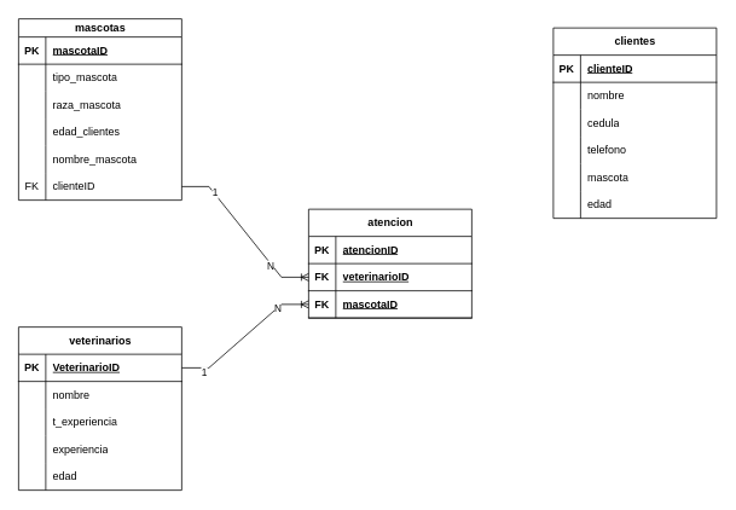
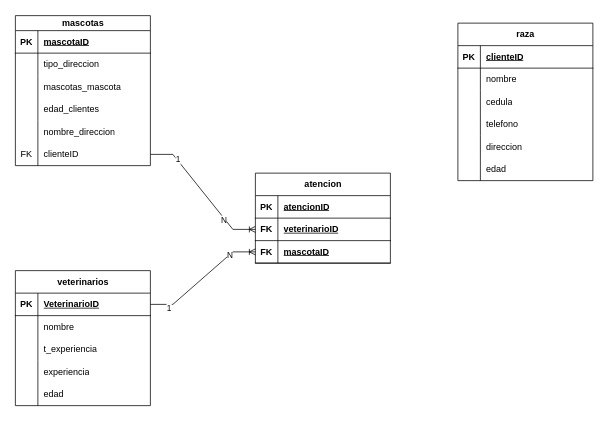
  <mxCell id="0" />
  <mxCell id="1" parent="0" />
  <mxCell id="2" value="mascotas" style="shape=table;startSize=20;container=1;collapsible=1;childLayout=tableLayout;fixedRows=1;rowLines=0;fontStyle=1;align=center;resizeLast=1;html=1;" parent="1" vertex="1"><mxGeometry y="20" width="180" height="200" as="geometry" x="20" /></mxCell>
  <mxCell id="3" value="" style="shape=tableRow;horizontal=0;startSize=0;swimlaneHead=0;swimlaneBody=0;fillColor=none;collapsible=0;dropTarget=0;points=[[0,0.5],[1,0.5]];portConstraint=eastwest;top=0;left=0;right=0;bottom=1;" parent="2" vertex="1"><mxGeometry y="20" width="180" height="30" as="geometry" /></mxCell>
  <mxCell id="4" value="PK" style="shape=partialRectangle;connectable=0;fillColor=none;top=0;left=0;bottom=0;right=0;fontStyle=1;overflow=hidden;whiteSpace=wrap;html=1;" parent="3" vertex="1"><mxGeometry width="30" height="30" as="geometry"><mxRectangle width="30" height="30" as="alternateBounds" /></mxGeometry></mxCell>
  <mxCell id="5" value="mascotaID" style="shape=partialRectangle;connectable=0;fillColor=none;top=0;left=0;bottom=0;right=0;align=left;spacingLeft=6;fontStyle=5;overflow=hidden;whiteSpace=wrap;html=1;" parent="3" vertex="1"><mxGeometry x="30" width="150" height="30" as="geometry"><mxRectangle width="150" height="30" as="alternateBounds" /></mxGeometry></mxCell>
  <mxCell id="6" value="" style="shape=tableRow;horizontal=0;startSize=0;swimlaneHead=0;swimlaneBody=0;fillColor=none;collapsible=0;dropTarget=0;points=[[0,0.5],[1,0.5]];portConstraint=eastwest;top=0;left=0;right=0;bottom=0;" parent="2" vertex="1"><mxGeometry y="50" width="180" height="30" as="geometry" /></mxCell>
  <mxCell id="7" value="" style="shape=partialRectangle;connectable=0;fillColor=none;top=0;left=0;bottom=0;right=0;editable=1;overflow=hidden;whiteSpace=wrap;html=1;" parent="6" vertex="1"><mxGeometry width="30" height="30" as="geometry"><mxRectangle width="30" height="30" as="alternateBounds" /></mxGeometry></mxCell>
- <mxCell id="8" value="tipo_mascota" style="shape=partialRectangle;connectable=0;fillColor=none;top=0;left=0;bottom=0;right=0;align=left;spacingLeft=6;overflow=hidden;whiteSpace=wrap;html=1;" parent="6" vertex="1"><mxGeometry x="30" width="150" height="30" as="geometry"><mxRectangle width="150" height="30" as="alternateBounds" /></mxGeometry></mxCell>
+ <mxCell id="8" value="tipo_direccion" style="shape=partialRectangle;connectable=0;fillColor=none;top=0;left=0;bottom=0;right=0;align=left;spacingLeft=6;overflow=hidden;whiteSpace=wrap;html=1;" parent="6" vertex="1"><mxGeometry x="30" width="150" height="30" as="geometry"><mxRectangle width="150" height="30" as="alternateBounds" /></mxGeometry></mxCell>
  <mxCell id="9" value="" style="shape=tableRow;horizontal=0;startSize=0;swimlaneHead=0;swimlaneBody=0;fillColor=none;collapsible=0;dropTarget=0;points=[[0,0.5],[1,0.5]];portConstraint=eastwest;top=0;left=0;right=0;bottom=0;" parent="2" vertex="1"><mxGeometry y="80" width="180" height="30" as="geometry" /></mxCell>
  <mxCell id="10" value="" style="shape=partialRectangle;connectable=0;fillColor=none;top=0;left=0;bottom=0;right=0;editable=1;overflow=hidden;whiteSpace=wrap;html=1;" parent="9" vertex="1"><mxGeometry width="30" height="30" as="geometry"><mxRectangle width="30" height="30" as="alternateBounds" /></mxGeometry></mxCell>
- <mxCell id="11" value="raza_mascota" style="shape=partialRectangle;connectable=0;fillColor=none;top=0;left=0;bottom=0;right=0;align=left;spacingLeft=6;overflow=hidden;whiteSpace=wrap;html=1;" parent="9" vertex="1"><mxGeometry x="30" width="150" height="30" as="geometry"><mxRectangle width="150" height="30" as="alternateBounds" /></mxGeometry></mxCell>
+ <mxCell id="11" value="mascotas_mascota" style="shape=partialRectangle;connectable=0;fillColor=none;top=0;left=0;bottom=0;right=0;align=left;spacingLeft=6;overflow=hidden;whiteSpace=wrap;html=1;" parent="9" vertex="1"><mxGeometry x="30" width="150" height="30" as="geometry"><mxRectangle width="150" height="30" as="alternateBounds" /></mxGeometry></mxCell>
  <mxCell id="12" value="" style="shape=tableRow;horizontal=0;startSize=0;swimlaneHead=0;swimlaneBody=0;fillColor=none;collapsible=0;dropTarget=0;points=[[0,0.5],[1,0.5]];portConstraint=eastwest;top=0;left=0;right=0;bottom=0;" parent="2" vertex="1"><mxGeometry y="110" width="180" height="30" as="geometry" /></mxCell>
  <mxCell id="13" value="" style="shape=partialRectangle;connectable=0;fillColor=none;top=0;left=0;bottom=0;right=0;editable=1;overflow=hidden;whiteSpace=wrap;html=1;" parent="12" vertex="1"><mxGeometry width="30" height="30" as="geometry"><mxRectangle width="30" height="30" as="alternateBounds" /></mxGeometry></mxCell>
  <mxCell id="14" value="edad_clientes" style="shape=partialRectangle;connectable=0;fillColor=none;top=0;left=0;bottom=0;right=0;align=left;spacingLeft=6;overflow=hidden;whiteSpace=wrap;html=1;" parent="12" vertex="1"><mxGeometry x="30" width="150" height="30" as="geometry"><mxRectangle width="150" height="30" as="alternateBounds" /></mxGeometry></mxCell>
  <mxCell id="15" style="shape=tableRow;horizontal=0;startSize=0;swimlaneHead=0;swimlaneBody=0;fillColor=none;collapsible=0;dropTarget=0;points=[[0,0.5],[1,0.5]];portConstraint=eastwest;top=0;left=0;right=0;bottom=0;" parent="2" vertex="1"><mxGeometry y="140" width="180" height="30" as="geometry" /></mxCell>
  <mxCell id="16" style="shape=partialRectangle;connectable=0;fillColor=none;top=0;left=0;bottom=0;right=0;editable=1;overflow=hidden;whiteSpace=wrap;html=1;" parent="15" vertex="1"><mxGeometry width="30" height="30" as="geometry"><mxRectangle width="30" height="30" as="alternateBounds" /></mxGeometry></mxCell>
- <mxCell id="17" value="nombre_mascota" style="shape=partialRectangle;connectable=0;fillColor=none;top=0;left=0;bottom=0;right=0;align=left;spacingLeft=6;overflow=hidden;whiteSpace=wrap;html=1;" parent="15" vertex="1"><mxGeometry x="30" width="150" height="30" as="geometry"><mxRectangle width="150" height="30" as="alternateBounds" /></mxGeometry></mxCell>
+ <mxCell id="17" value="nombre_direccion" style="shape=partialRectangle;connectable=0;fillColor=none;top=0;left=0;bottom=0;right=0;align=left;spacingLeft=6;overflow=hidden;whiteSpace=wrap;html=1;" parent="15" vertex="1"><mxGeometry x="30" width="150" height="30" as="geometry"><mxRectangle width="150" height="30" as="alternateBounds" /></mxGeometry></mxCell>
  <mxCell id="18" style="shape=tableRow;horizontal=0;startSize=0;swimlaneHead=0;swimlaneBody=0;fillColor=none;collapsible=0;dropTarget=0;points=[[0,0.5],[1,0.5]];portConstraint=eastwest;top=0;left=0;right=0;bottom=0;" parent="2" vertex="1"><mxGeometry y="170" width="180" height="30" as="geometry" /></mxCell>
  <mxCell id="19" value="FK" style="shape=partialRectangle;connectable=0;fillColor=none;top=0;left=0;bottom=0;right=0;editable=1;overflow=hidden;whiteSpace=wrap;html=1;" parent="18" vertex="1"><mxGeometry width="30" height="30" as="geometry"><mxRectangle width="30" height="30" as="alternateBounds" /></mxGeometry></mxCell>
  <mxCell id="20" value="clienteID" style="shape=partialRectangle;connectable=0;fillColor=none;top=0;left=0;bottom=0;right=0;align=left;spacingLeft=6;overflow=hidden;whiteSpace=wrap;html=1;" parent="18" vertex="1"><mxGeometry x="30" width="150" height="30" as="geometry"><mxRectangle width="150" height="30" as="alternateBounds" /></mxGeometry></mxCell>
- <mxCell id="21" value="clientes" style="shape=table;startSize=30;container=1;collapsible=1;childLayout=tableLayout;fixedRows=1;rowLines=0;fontStyle=1;align=center;resizeLast=1;html=1;" parent="1" vertex="1"><mxGeometry x="610" y="30" width="180" height="210" as="geometry" /></mxCell>
+ <mxCell id="21" value="raza" style="shape=table;startSize=30;container=1;collapsible=1;childLayout=tableLayout;fixedRows=1;rowLines=0;fontStyle=1;align=center;resizeLast=1;html=1;" parent="1" vertex="1"><mxGeometry x="610" y="30" width="180" height="210" as="geometry" /></mxCell>
  <mxCell id="22" value="" style="shape=tableRow;horizontal=0;startSize=0;swimlaneHead=0;swimlaneBody=0;fillColor=none;collapsible=0;dropTarget=0;points=[[0,0.5],[1,0.5]];portConstraint=eastwest;top=0;left=0;right=0;bottom=1;" parent="21" vertex="1"><mxGeometry y="30" width="180" height="30" as="geometry" /></mxCell>
  <mxCell id="23" value="PK" style="shape=partialRectangle;connectable=0;fillColor=none;top=0;left=0;bottom=0;right=0;fontStyle=1;overflow=hidden;whiteSpace=wrap;html=1;" parent="22" vertex="1"><mxGeometry width="30" height="30" as="geometry"><mxRectangle width="30" height="30" as="alternateBounds" /></mxGeometry></mxCell>
  <mxCell id="24" value="clienteID" style="shape=partialRectangle;connectable=0;fillColor=none;top=0;left=0;bottom=0;right=0;align=left;spacingLeft=6;fontStyle=5;overflow=hidden;whiteSpace=wrap;html=1;" parent="22" vertex="1"><mxGeometry x="30" width="150" height="30" as="geometry"><mxRectangle width="150" height="30" as="alternateBounds" /></mxGeometry></mxCell>
  <mxCell id="25" value="" style="shape=tableRow;horizontal=0;startSize=0;swimlaneHead=0;swimlaneBody=0;fillColor=none;collapsible=0;dropTarget=0;points=[[0,0.5],[1,0.5]];portConstraint=eastwest;top=0;left=0;right=0;bottom=0;" parent="21" vertex="1"><mxGeometry y="60" width="180" height="30" as="geometry" /></mxCell>
  <mxCell id="26" value="" style="shape=partialRectangle;connectable=0;fillColor=none;top=0;left=0;bottom=0;right=0;editable=1;overflow=hidden;whiteSpace=wrap;html=1;" parent="25" vertex="1"><mxGeometry width="30" height="30" as="geometry"><mxRectangle width="30" height="30" as="alternateBounds" /></mxGeometry></mxCell>
  <mxCell id="27" value="nombre" style="shape=partialRectangle;connectable=0;fillColor=none;top=0;left=0;bottom=0;right=0;align=left;spacingLeft=6;overflow=hidden;whiteSpace=wrap;html=1;" parent="25" vertex="1"><mxGeometry x="30" width="150" height="30" as="geometry"><mxRectangle width="150" height="30" as="alternateBounds" /></mxGeometry></mxCell>
  <mxCell id="28" value="" style="shape=tableRow;horizontal=0;startSize=0;swimlaneHead=0;swimlaneBody=0;fillColor=none;collapsible=0;dropTarget=0;points=[[0,0.5],[1,0.5]];portConstraint=eastwest;top=0;left=0;right=0;bottom=0;" parent="21" vertex="1"><mxGeometry y="90" width="180" height="30" as="geometry" /></mxCell>
  <mxCell id="29" value="" style="shape=partialRectangle;connectable=0;fillColor=none;top=0;left=0;bottom=0;right=0;editable=1;overflow=hidden;whiteSpace=wrap;html=1;" parent="28" vertex="1"><mxGeometry width="30" height="30" as="geometry"><mxRectangle width="30" height="30" as="alternateBounds" /></mxGeometry></mxCell>
  <mxCell id="30" value="cedula" style="shape=partialRectangle;connectable=0;fillColor=none;top=0;left=0;bottom=0;right=0;align=left;spacingLeft=6;overflow=hidden;whiteSpace=wrap;html=1;" parent="28" vertex="1"><mxGeometry x="30" width="150" height="30" as="geometry"><mxRectangle width="150" height="30" as="alternateBounds" /></mxGeometry></mxCell>
  <mxCell id="31" value="" style="shape=tableRow;horizontal=0;startSize=0;swimlaneHead=0;swimlaneBody=0;fillColor=none;collapsible=0;dropTarget=0;points=[[0,0.5],[1,0.5]];portConstraint=eastwest;top=0;left=0;right=0;bottom=0;" parent="21" vertex="1"><mxGeometry y="120" width="180" height="30" as="geometry" /></mxCell>
  <mxCell id="32" value="" style="shape=partialRectangle;connectable=0;fillColor=none;top=0;left=0;bottom=0;right=0;editable=1;overflow=hidden;whiteSpace=wrap;html=1;" parent="31" vertex="1"><mxGeometry width="30" height="30" as="geometry"><mxRectangle width="30" height="30" as="alternateBounds" /></mxGeometry></mxCell>
  <mxCell id="33" value="telefono" style="shape=partialRectangle;connectable=0;fillColor=none;top=0;left=0;bottom=0;right=0;align=left;spacingLeft=6;overflow=hidden;whiteSpace=wrap;html=1;" parent="31" vertex="1"><mxGeometry x="30" width="150" height="30" as="geometry"><mxRectangle width="150" height="30" as="alternateBounds" /></mxGeometry></mxCell>
  <mxCell id="34" style="shape=tableRow;horizontal=0;startSize=0;swimlaneHead=0;swimlaneBody=0;fillColor=none;collapsible=0;dropTarget=0;points=[[0,0.5],[1,0.5]];portConstraint=eastwest;top=0;left=0;right=0;bottom=0;" parent="21" vertex="1"><mxGeometry y="150" width="180" height="30" as="geometry" /></mxCell>
  <mxCell id="35" style="shape=partialRectangle;connectable=0;fillColor=none;top=0;left=0;bottom=0;right=0;editable=1;overflow=hidden;whiteSpace=wrap;html=1;" parent="34" vertex="1"><mxGeometry width="30" height="30" as="geometry"><mxRectangle width="30" height="30" as="alternateBounds" /></mxGeometry></mxCell>
- <mxCell id="36" value="mascota" style="shape=partialRectangle;connectable=0;fillColor=none;top=0;left=0;bottom=0;right=0;align=left;spacingLeft=6;overflow=hidden;whiteSpace=wrap;html=1;" parent="34" vertex="1"><mxGeometry x="30" width="150" height="30" as="geometry"><mxRectangle width="150" height="30" as="alternateBounds" /></mxGeometry></mxCell>
+ <mxCell id="36" value="direccion" style="shape=partialRectangle;connectable=0;fillColor=none;top=0;left=0;bottom=0;right=0;align=left;spacingLeft=6;overflow=hidden;whiteSpace=wrap;html=1;" parent="34" vertex="1"><mxGeometry x="30" width="150" height="30" as="geometry"><mxRectangle width="150" height="30" as="alternateBounds" /></mxGeometry></mxCell>
  <mxCell id="37" style="shape=tableRow;horizontal=0;startSize=0;swimlaneHead=0;swimlaneBody=0;fillColor=none;collapsible=0;dropTarget=0;points=[[0,0.5],[1,0.5]];portConstraint=eastwest;top=0;left=0;right=0;bottom=0;" parent="21" vertex="1"><mxGeometry y="180" width="180" height="30" as="geometry" /></mxCell>
  <mxCell id="38" style="shape=partialRectangle;connectable=0;fillColor=none;top=0;left=0;bottom=0;right=0;editable=1;overflow=hidden;whiteSpace=wrap;html=1;" parent="37" vertex="1"><mxGeometry width="30" height="30" as="geometry"><mxRectangle width="30" height="30" as="alternateBounds" /></mxGeometry></mxCell>
  <mxCell id="39" value="edad" style="shape=partialRectangle;connectable=0;fillColor=none;top=0;left=0;bottom=0;right=0;align=left;spacingLeft=6;overflow=hidden;whiteSpace=wrap;html=1;" parent="37" vertex="1"><mxGeometry x="30" width="150" height="30" as="geometry"><mxRectangle width="150" height="30" as="alternateBounds" /></mxGeometry></mxCell>
  <mxCell id="40" value="veterinarios" style="shape=table;startSize=30;container=1;collapsible=1;childLayout=tableLayout;fixedRows=1;rowLines=0;fontStyle=1;align=center;resizeLast=1;html=1;" parent="1" vertex="1"><mxGeometry y="360" width="180" height="180" as="geometry" x="20" /></mxCell>
  <mxCell id="41" value="" style="shape=tableRow;horizontal=0;startSize=0;swimlaneHead=0;swimlaneBody=0;fillColor=none;collapsible=0;dropTarget=0;points=[[0,0.5],[1,0.5]];portConstraint=eastwest;top=0;left=0;right=0;bottom=1;" parent="40" vertex="1"><mxGeometry y="30" width="180" height="30" as="geometry" /></mxCell>
  <mxCell id="42" value="PK" style="shape=partialRectangle;connectable=0;fillColor=none;top=0;left=0;bottom=0;right=0;fontStyle=1;overflow=hidden;whiteSpace=wrap;html=1;" parent="41" vertex="1"><mxGeometry width="30" height="30" as="geometry"><mxRectangle width="30" height="30" as="alternateBounds" /></mxGeometry></mxCell>
  <mxCell id="43" value="VeterinarioID" style="shape=partialRectangle;connectable=0;fillColor=none;top=0;left=0;bottom=0;right=0;align=left;spacingLeft=6;fontStyle=5;overflow=hidden;whiteSpace=wrap;html=1;" parent="41" vertex="1"><mxGeometry x="30" width="150" height="30" as="geometry"><mxRectangle width="150" height="30" as="alternateBounds" /></mxGeometry></mxCell>
  <mxCell id="44" value="" style="shape=tableRow;horizontal=0;startSize=0;swimlaneHead=0;swimlaneBody=0;fillColor=none;collapsible=0;dropTarget=0;points=[[0,0.5],[1,0.5]];portConstraint=eastwest;top=0;left=0;right=0;bottom=0;" parent="40" vertex="1"><mxGeometry y="60" width="180" height="30" as="geometry" /></mxCell>
  <mxCell id="45" value="" style="shape=partialRectangle;connectable=0;fillColor=none;top=0;left=0;bottom=0;right=0;editable=1;overflow=hidden;whiteSpace=wrap;html=1;" parent="44" vertex="1"><mxGeometry width="30" height="30" as="geometry"><mxRectangle width="30" height="30" as="alternateBounds" /></mxGeometry></mxCell>
  <mxCell id="46" value="nombre" style="shape=partialRectangle;connectable=0;fillColor=none;top=0;left=0;bottom=0;right=0;align=left;spacingLeft=6;overflow=hidden;whiteSpace=wrap;html=1;" parent="44" vertex="1"><mxGeometry x="30" width="150" height="30" as="geometry"><mxRectangle width="150" height="30" as="alternateBounds" /></mxGeometry></mxCell>
  <mxCell id="47" value="" style="shape=tableRow;horizontal=0;startSize=0;swimlaneHead=0;swimlaneBody=0;fillColor=none;collapsible=0;dropTarget=0;points=[[0,0.5],[1,0.5]];portConstraint=eastwest;top=0;left=0;right=0;bottom=0;" parent="40" vertex="1"><mxGeometry y="90" width="180" height="30" as="geometry" /></mxCell>
  <mxCell id="48" value="" style="shape=partialRectangle;connectable=0;fillColor=none;top=0;left=0;bottom=0;right=0;editable=1;overflow=hidden;whiteSpace=wrap;html=1;" parent="47" vertex="1"><mxGeometry width="30" height="30" as="geometry"><mxRectangle width="30" height="30" as="alternateBounds" /></mxGeometry></mxCell>
  <mxCell id="49" value="t_experiencia" style="shape=partialRectangle;connectable=0;fillColor=none;top=0;left=0;bottom=0;right=0;align=left;spacingLeft=6;overflow=hidden;whiteSpace=wrap;html=1;" parent="47" vertex="1"><mxGeometry x="30" width="150" height="30" as="geometry"><mxRectangle width="150" height="30" as="alternateBounds" /></mxGeometry></mxCell>
  <mxCell id="50" value="" style="shape=tableRow;horizontal=0;startSize=0;swimlaneHead=0;swimlaneBody=0;fillColor=none;collapsible=0;dropTarget=0;points=[[0,0.5],[1,0.5]];portConstraint=eastwest;top=0;left=0;right=0;bottom=0;" parent="40" vertex="1"><mxGeometry y="120" width="180" height="30" as="geometry" /></mxCell>
  <mxCell id="51" value="" style="shape=partialRectangle;connectable=0;fillColor=none;top=0;left=0;bottom=0;right=0;editable=1;overflow=hidden;whiteSpace=wrap;html=1;" parent="50" vertex="1"><mxGeometry width="30" height="30" as="geometry"><mxRectangle width="30" height="30" as="alternateBounds" /></mxGeometry></mxCell>
  <mxCell id="52" value="experiencia" style="shape=partialRectangle;connectable=0;fillColor=none;top=0;left=0;bottom=0;right=0;align=left;spacingLeft=6;overflow=hidden;whiteSpace=wrap;html=1;" parent="50" vertex="1"><mxGeometry x="30" width="150" height="30" as="geometry"><mxRectangle width="150" height="30" as="alternateBounds" /></mxGeometry></mxCell>
  <mxCell id="53" style="shape=tableRow;horizontal=0;startSize=0;swimlaneHead=0;swimlaneBody=0;fillColor=none;collapsible=0;dropTarget=0;points=[[0,0.5],[1,0.5]];portConstraint=eastwest;top=0;left=0;right=0;bottom=0;" parent="40" vertex="1"><mxGeometry y="150" width="180" height="30" as="geometry" /></mxCell>
  <mxCell id="54" style="shape=partialRectangle;connectable=0;fillColor=none;top=0;left=0;bottom=0;right=0;editable=1;overflow=hidden;whiteSpace=wrap;html=1;" parent="53" vertex="1"><mxGeometry width="30" height="30" as="geometry"><mxRectangle width="30" height="30" as="alternateBounds" /></mxGeometry></mxCell>
  <mxCell id="55" value="edad" style="shape=partialRectangle;connectable=0;fillColor=none;top=0;left=0;bottom=0;right=0;align=left;spacingLeft=6;overflow=hidden;whiteSpace=wrap;html=1;" parent="53" vertex="1"><mxGeometry x="30" width="150" height="30" as="geometry"><mxRectangle width="150" height="30" as="alternateBounds" /></mxGeometry></mxCell>
  <mxCell id="56" value="atencion" style="shape=table;startSize=30;container=1;collapsible=1;childLayout=tableLayout;fixedRows=1;rowLines=0;fontStyle=1;align=center;resizeLast=1;html=1;" parent="1" vertex="1"><mxGeometry x="340" y="230" width="180" height="120" as="geometry" /></mxCell>
  <mxCell id="57" value="" style="shape=tableRow;horizontal=0;startSize=0;swimlaneHead=0;swimlaneBody=0;fillColor=none;collapsible=0;dropTarget=0;points=[[0,0.5],[1,0.5]];portConstraint=eastwest;top=0;left=0;right=0;bottom=1;" parent="56" vertex="1"><mxGeometry y="30" width="180" height="30" as="geometry" /></mxCell>
  <mxCell id="58" value="PK" style="shape=partialRectangle;connectable=0;fillColor=none;top=0;left=0;bottom=0;right=0;fontStyle=1;overflow=hidden;whiteSpace=wrap;html=1;" parent="57" vertex="1"><mxGeometry width="30" height="30" as="geometry"><mxRectangle width="30" height="30" as="alternateBounds" /></mxGeometry></mxCell>
  <mxCell id="59" value="atencionID" style="shape=partialRectangle;connectable=0;fillColor=none;top=0;left=0;bottom=0;right=0;align=left;spacingLeft=6;fontStyle=5;overflow=hidden;whiteSpace=wrap;html=1;" parent="57" vertex="1"><mxGeometry x="30" width="150" height="30" as="geometry"><mxRectangle width="150" height="30" as="alternateBounds" /></mxGeometry></mxCell>
  <mxCell id="60" value="" style="shape=tableRow;horizontal=0;startSize=0;swimlaneHead=0;swimlaneBody=0;fillColor=none;collapsible=0;dropTarget=0;points=[[0,0.5],[1,0.5]];portConstraint=eastwest;top=0;left=0;right=0;bottom=1;" vertex="1" parent="56"><mxGeometry y="60" width="180" height="30" as="geometry" /></mxCell>
  <mxCell id="61" value="FK" style="shape=partialRectangle;connectable=0;fillColor=none;top=0;left=0;bottom=0;right=0;fontStyle=1;overflow=hidden;whiteSpace=wrap;html=1;" vertex="1" parent="60"><mxGeometry width="30" height="30" as="geometry"><mxRectangle width="30" height="30" as="alternateBounds" /></mxGeometry></mxCell>
  <mxCell id="62" value="veterinarioID" style="shape=partialRectangle;connectable=0;fillColor=none;top=0;left=0;bottom=0;right=0;align=left;spacingLeft=6;fontStyle=5;overflow=hidden;whiteSpace=wrap;html=1;" vertex="1" parent="60"><mxGeometry x="30" width="150" height="30" as="geometry"><mxRectangle width="150" height="30" as="alternateBounds" /></mxGeometry></mxCell>
  <mxCell id="63" value="" style="shape=tableRow;horizontal=0;startSize=0;swimlaneHead=0;swimlaneBody=0;fillColor=none;collapsible=0;dropTarget=0;points=[[0,0.5],[1,0.5]];portConstraint=eastwest;top=0;left=0;right=0;bottom=1;" vertex="1" parent="56"><mxGeometry y="90" width="180" height="30" as="geometry" /></mxCell>
  <mxCell id="64" value="FK" style="shape=partialRectangle;connectable=0;fillColor=none;top=0;left=0;bottom=0;right=0;fontStyle=1;overflow=hidden;whiteSpace=wrap;html=1;" vertex="1" parent="63"><mxGeometry width="30" height="30" as="geometry"><mxRectangle width="30" height="30" as="alternateBounds" /></mxGeometry></mxCell>
  <mxCell id="65" value="mascotaID" style="shape=partialRectangle;connectable=0;fillColor=none;top=0;left=0;bottom=0;right=0;align=left;spacingLeft=6;fontStyle=5;overflow=hidden;whiteSpace=wrap;html=1;" vertex="1" parent="63"><mxGeometry x="30" width="150" height="30" as="geometry"><mxRectangle width="150" height="30" as="alternateBounds" /></mxGeometry></mxCell>
  <mxCell id="66" value="" style="edgeStyle=entityRelationEdgeStyle;fontSize=12;html=1;endArrow=ERoneToMany;rounded=0;" edge="1" parent="1" source="41" target="63"><mxGeometry width="100" height="100" relative="1" as="geometry"><mxPoint x="699" y="370" as="sourcePoint" /><mxPoint x="400" y="462" as="targetPoint" /></mxGeometry></mxCell>
  <mxCell id="67" value="N" style="edgeLabel;html=1;align=center;verticalAlign=middle;resizable=0;points=[];" vertex="1" connectable="0" parent="66"><mxGeometry x="0.558" relative="1" as="geometry"><mxPoint as="offset" /></mxGeometry></mxCell>
  <mxCell id="68" value="1" style="edgeLabel;html=1;align=center;verticalAlign=middle;resizable=0;points=[];" vertex="1" connectable="0" parent="66"><mxGeometry x="-0.706" y="-4" relative="1" as="geometry"><mxPoint as="offset" /></mxGeometry></mxCell>
  <mxCell id="69" value="" style="edgeStyle=entityRelationEdgeStyle;fontSize=12;html=1;endArrow=ERoneToMany;rounded=0;" edge="1" parent="1" source="18" target="60"><mxGeometry width="100" height="100" relative="1" as="geometry"><mxPoint x="290" y="415" as="sourcePoint" /><mxPoint x="360" y="311" as="targetPoint" /></mxGeometry></mxCell>
  <mxCell id="70" value="N" style="edgeLabel;html=1;align=center;verticalAlign=middle;resizable=0;points=[];" vertex="1" connectable="0" parent="69"><mxGeometry x="0.497" y="-1" relative="1" as="geometry"><mxPoint x="-1" as="offset" /></mxGeometry></mxCell>
  <mxCell id="71" value="1" style="edgeLabel;html=1;align=center;verticalAlign=middle;resizable=0;points=[];" vertex="1" connectable="0" parent="69"><mxGeometry x="-0.585" y="1" relative="1" as="geometry"><mxPoint as="offset" /></mxGeometry></mxCell>
